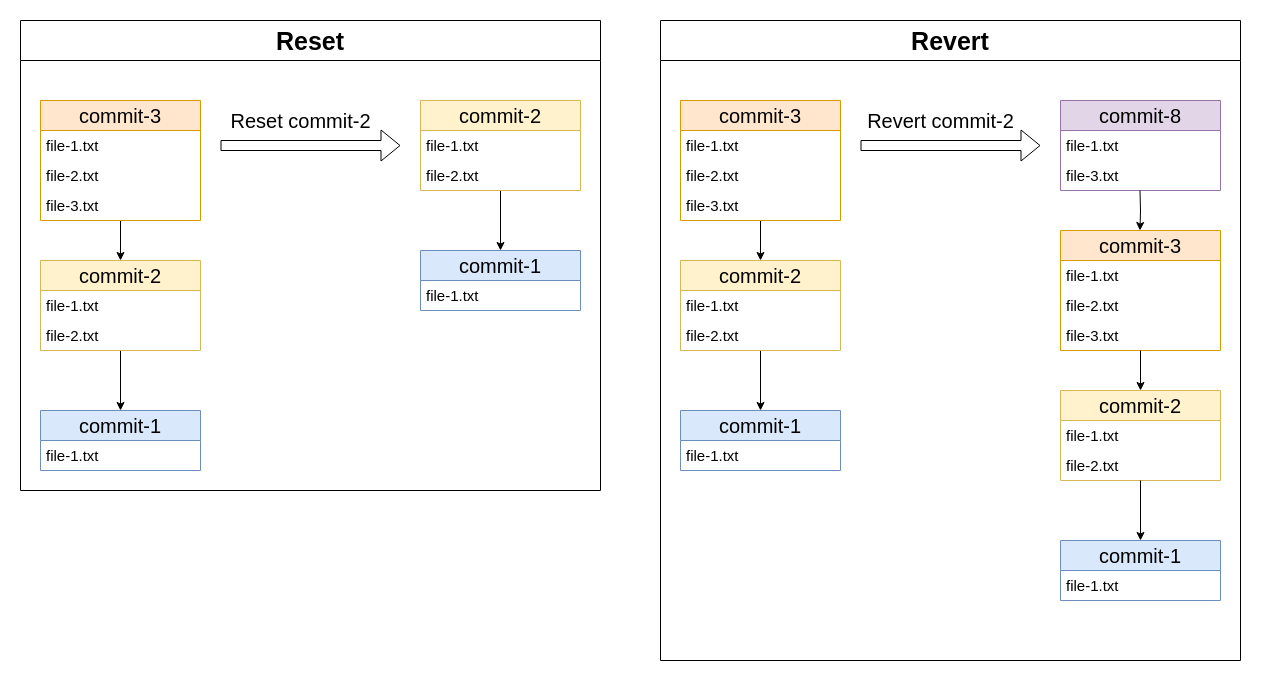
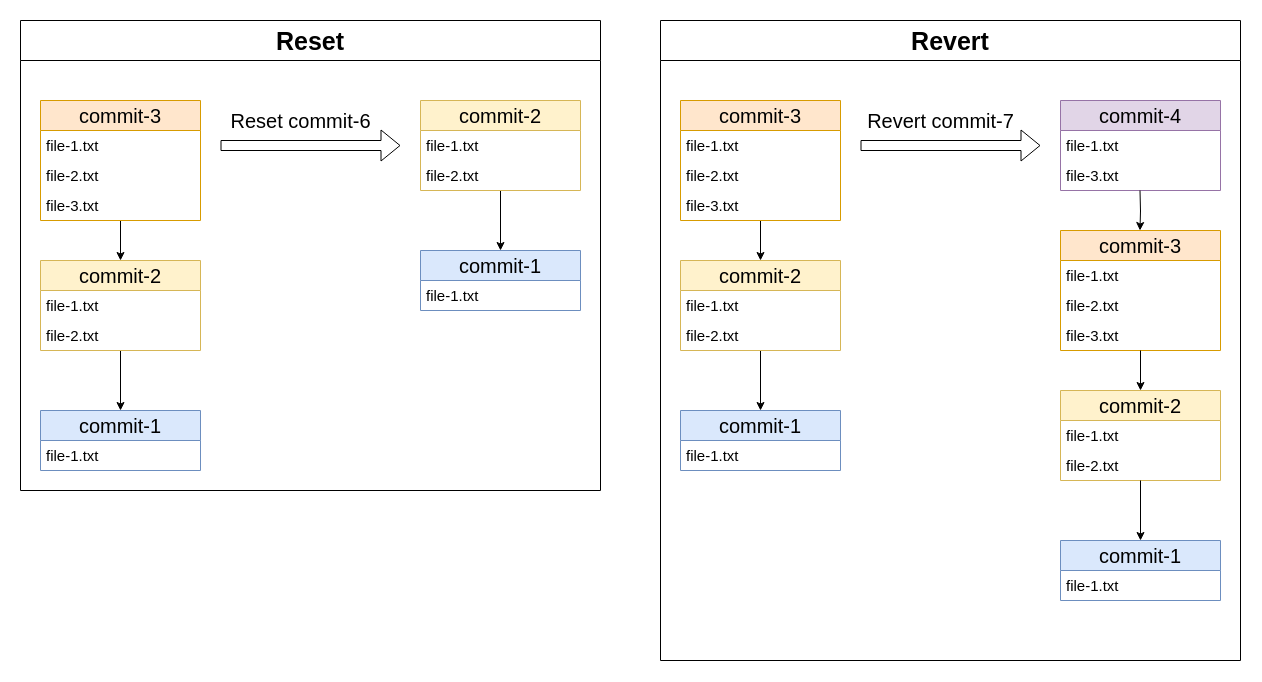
  <mxCell id="0" />
  <mxCell id="1" parent="0" />
  <mxCell id="2" style="edgeStyle=orthogonalEdgeStyle;rounded=0;orthogonalLoop=1;jettySize=auto;html=1;entryX=0.5;entryY=0;entryDx=0;entryDy=0;" edge="1" parent="1" source="3" target="8"><mxGeometry relative="1" as="geometry" /></mxCell>
  <mxCell id="3" value="&lt;font style=&quot;font-size: 20px;&quot;&gt;commit-3&lt;/font&gt;" style="swimlane;fontStyle=0;childLayout=stackLayout;horizontal=1;startSize=30;horizontalStack=0;resizeParent=1;resizeParentMax=0;resizeLast=0;collapsible=1;marginBottom=0;whiteSpace=wrap;html=1;fillColor=#ffe6cc;strokeColor=#d79b00;" vertex="1" parent="1"><mxGeometry x="40" y="100" width="160" height="120" as="geometry" /></mxCell>
  <mxCell id="4" value="&lt;font style=&quot;font-size: 15px;&quot;&gt;file-1.txt&lt;/font&gt;" style="text;strokeColor=none;fillColor=none;align=left;verticalAlign=middle;spacingLeft=4;spacingRight=4;overflow=hidden;points=[[0,0.5],[1,0.5]];portConstraint=eastwest;rotatable=0;whiteSpace=wrap;html=1;" vertex="1" parent="3"><mxGeometry y="30" width="160" height="30" as="geometry" /></mxCell>
  <mxCell id="5" value="&lt;font style=&quot;font-size: 15px;&quot;&gt;file-2.txt&lt;/font&gt;" style="text;strokeColor=none;fillColor=none;align=left;verticalAlign=middle;spacingLeft=4;spacingRight=4;overflow=hidden;points=[[0,0.5],[1,0.5]];portConstraint=eastwest;rotatable=0;whiteSpace=wrap;html=1;" vertex="1" parent="3"><mxGeometry y="60" width="160" height="30" as="geometry" /></mxCell>
  <mxCell id="6" value="&lt;font style=&quot;font-size: 15px;&quot;&gt;file-3.txt&lt;/font&gt;" style="text;strokeColor=none;fillColor=none;align=left;verticalAlign=middle;spacingLeft=4;spacingRight=4;overflow=hidden;points=[[0,0.5],[1,0.5]];portConstraint=eastwest;rotatable=0;whiteSpace=wrap;html=1;" vertex="1" parent="3"><mxGeometry y="90" width="160" height="30" as="geometry" /></mxCell>
  <mxCell id="7" style="edgeStyle=orthogonalEdgeStyle;rounded=0;orthogonalLoop=1;jettySize=auto;html=1;exitX=0.5;exitY=1;exitDx=0;exitDy=0;entryX=0.5;entryY=0;entryDx=0;entryDy=0;" edge="1" parent="1" source="8" target="11"><mxGeometry relative="1" as="geometry" /></mxCell>
  <mxCell id="8" value="&lt;font style=&quot;font-size: 20px;&quot;&gt;commit-2&lt;/font&gt;" style="swimlane;fontStyle=0;childLayout=stackLayout;horizontal=1;startSize=30;horizontalStack=0;resizeParent=1;resizeParentMax=0;resizeLast=0;collapsible=1;marginBottom=0;whiteSpace=wrap;html=1;fillColor=#fff2cc;strokeColor=#d6b656;" vertex="1" parent="1"><mxGeometry x="40" y="260" width="160" height="90" as="geometry"><mxRectangle x="-80" y="240" width="120" height="40" as="alternateBounds" /></mxGeometry></mxCell>
  <mxCell id="9" value="&lt;font style=&quot;font-size: 15px;&quot;&gt;file-1.txt&lt;/font&gt;" style="text;strokeColor=none;fillColor=none;align=left;verticalAlign=middle;spacingLeft=4;spacingRight=4;overflow=hidden;points=[[0,0.5],[1,0.5]];portConstraint=eastwest;rotatable=0;whiteSpace=wrap;html=1;" vertex="1" parent="8"><mxGeometry y="30" width="160" height="30" as="geometry" /></mxCell>
  <mxCell id="10" value="&lt;font style=&quot;font-size: 15px;&quot;&gt;file-2.txt&lt;/font&gt;" style="text;strokeColor=none;fillColor=none;align=left;verticalAlign=middle;spacingLeft=4;spacingRight=4;overflow=hidden;points=[[0,0.5],[1,0.5]];portConstraint=eastwest;rotatable=0;whiteSpace=wrap;html=1;" vertex="1" parent="8"><mxGeometry y="60" width="160" height="30" as="geometry" /></mxCell>
  <mxCell id="11" value="&lt;font style=&quot;font-size: 20px;&quot;&gt;commit-1&lt;/font&gt;" style="swimlane;fontStyle=0;childLayout=stackLayout;horizontal=1;startSize=30;horizontalStack=0;resizeParent=1;resizeParentMax=0;resizeLast=0;collapsible=1;marginBottom=0;whiteSpace=wrap;html=1;fillColor=#dae8fc;strokeColor=#6c8ebf;" vertex="1" parent="1"><mxGeometry x="40" y="410" width="160" height="60" as="geometry" /></mxCell>
  <mxCell id="12" value="&lt;font style=&quot;font-size: 15px;&quot;&gt;file-1.txt&lt;/font&gt;" style="text;strokeColor=none;fillColor=none;align=left;verticalAlign=middle;spacingLeft=4;spacingRight=4;overflow=hidden;points=[[0,0.5],[1,0.5]];portConstraint=eastwest;rotatable=0;whiteSpace=wrap;html=1;" vertex="1" parent="11"><mxGeometry y="30" width="160" height="30" as="geometry" /></mxCell>
  <mxCell id="13" value="" style="shape=flexArrow;endArrow=classic;html=1;rounded=0;" edge="1" parent="1"><mxGeometry width="50" height="50" relative="1" as="geometry"><mxPoint x="220" y="145" as="sourcePoint" /><mxPoint x="400" y="145" as="targetPoint" /></mxGeometry></mxCell>
- <mxCell id="14" value="&lt;font style=&quot;font-size: 20px;&quot;&gt;Reset commit-2&lt;/font&gt;" style="text;html=1;align=center;verticalAlign=middle;resizable=0;points=[];autosize=1;strokeColor=none;fillColor=none;" vertex="1" parent="1"><mxGeometry x="220" y="100" width="160" height="40" as="geometry" /></mxCell>
+ <mxCell id="14" value="&lt;font style=&quot;font-size: 20px;&quot;&gt;Reset commit-6&lt;/font&gt;" style="text;html=1;align=center;verticalAlign=middle;resizable=0;points=[];autosize=1;strokeColor=none;fillColor=none;" vertex="1" parent="1"><mxGeometry x="220" y="100" width="160" height="40" as="geometry" /></mxCell>
  <mxCell id="15" style="edgeStyle=orthogonalEdgeStyle;rounded=0;orthogonalLoop=1;jettySize=auto;html=1;exitX=0.5;exitY=1;exitDx=0;exitDy=0;entryX=0.5;entryY=0;entryDx=0;entryDy=0;" edge="1" parent="1" source="16" target="19"><mxGeometry relative="1" as="geometry" /></mxCell>
  <mxCell id="16" value="&lt;font style=&quot;font-size: 20px;&quot;&gt;commit-2&lt;/font&gt;" style="swimlane;fontStyle=0;childLayout=stackLayout;horizontal=1;startSize=30;horizontalStack=0;resizeParent=1;resizeParentMax=0;resizeLast=0;collapsible=1;marginBottom=0;whiteSpace=wrap;html=1;fillColor=#fff2cc;strokeColor=#d6b656;" vertex="1" parent="1"><mxGeometry x="420" y="100" width="160" height="90" as="geometry"><mxRectangle x="-80" y="240" width="120" height="40" as="alternateBounds" /></mxGeometry></mxCell>
  <mxCell id="17" value="&lt;font style=&quot;font-size: 15px;&quot;&gt;file-1.txt&lt;/font&gt;" style="text;strokeColor=none;fillColor=none;align=left;verticalAlign=middle;spacingLeft=4;spacingRight=4;overflow=hidden;points=[[0,0.5],[1,0.5]];portConstraint=eastwest;rotatable=0;whiteSpace=wrap;html=1;" vertex="1" parent="16"><mxGeometry y="30" width="160" height="30" as="geometry" /></mxCell>
  <mxCell id="18" value="&lt;font style=&quot;font-size: 15px;&quot;&gt;file-2.txt&lt;/font&gt;" style="text;strokeColor=none;fillColor=none;align=left;verticalAlign=middle;spacingLeft=4;spacingRight=4;overflow=hidden;points=[[0,0.5],[1,0.5]];portConstraint=eastwest;rotatable=0;whiteSpace=wrap;html=1;" vertex="1" parent="16"><mxGeometry y="60" width="160" height="30" as="geometry" /></mxCell>
  <mxCell id="19" value="&lt;font style=&quot;font-size: 20px;&quot;&gt;commit-1&lt;/font&gt;" style="swimlane;fontStyle=0;childLayout=stackLayout;horizontal=1;startSize=30;horizontalStack=0;resizeParent=1;resizeParentMax=0;resizeLast=0;collapsible=1;marginBottom=0;whiteSpace=wrap;html=1;fillColor=#dae8fc;strokeColor=#6c8ebf;" vertex="1" parent="1"><mxGeometry x="420" y="250" width="160" height="60" as="geometry" /></mxCell>
  <mxCell id="20" value="&lt;font style=&quot;font-size: 15px;&quot;&gt;file-1.txt&lt;/font&gt;" style="text;strokeColor=none;fillColor=none;align=left;verticalAlign=middle;spacingLeft=4;spacingRight=4;overflow=hidden;points=[[0,0.5],[1,0.5]];portConstraint=eastwest;rotatable=0;whiteSpace=wrap;html=1;" vertex="1" parent="19"><mxGeometry y="30" width="160" height="30" as="geometry" /></mxCell>
  <mxCell id="21" value="&lt;font style=&quot;font-size: 25px;&quot;&gt;Reset&lt;/font&gt;" style="swimlane;whiteSpace=wrap;html=1;startSize=40;" vertex="1" parent="1"><mxGeometry x="20" y="20" width="580" height="470" as="geometry" /></mxCell>
  <mxCell id="22" style="edgeStyle=orthogonalEdgeStyle;rounded=0;orthogonalLoop=1;jettySize=auto;html=1;entryX=0.5;entryY=0;entryDx=0;entryDy=0;" edge="1" parent="1" source="23" target="28"><mxGeometry relative="1" as="geometry" /></mxCell>
  <mxCell id="23" value="&lt;font style=&quot;font-size: 20px;&quot;&gt;commit-3&lt;/font&gt;" style="swimlane;fontStyle=0;childLayout=stackLayout;horizontal=1;startSize=30;horizontalStack=0;resizeParent=1;resizeParentMax=0;resizeLast=0;collapsible=1;marginBottom=0;whiteSpace=wrap;html=1;fillColor=#ffe6cc;strokeColor=#d79b00;" vertex="1" parent="1"><mxGeometry x="680" y="100" width="160" height="120" as="geometry" /></mxCell>
  <mxCell id="24" value="&lt;font style=&quot;font-size: 15px;&quot;&gt;file-1.txt&lt;/font&gt;" style="text;strokeColor=none;fillColor=none;align=left;verticalAlign=middle;spacingLeft=4;spacingRight=4;overflow=hidden;points=[[0,0.5],[1,0.5]];portConstraint=eastwest;rotatable=0;whiteSpace=wrap;html=1;" vertex="1" parent="23"><mxGeometry y="30" width="160" height="30" as="geometry" /></mxCell>
  <mxCell id="25" value="&lt;font style=&quot;font-size: 15px;&quot;&gt;file-2.txt&lt;/font&gt;" style="text;strokeColor=none;fillColor=none;align=left;verticalAlign=middle;spacingLeft=4;spacingRight=4;overflow=hidden;points=[[0,0.5],[1,0.5]];portConstraint=eastwest;rotatable=0;whiteSpace=wrap;html=1;" vertex="1" parent="23"><mxGeometry y="60" width="160" height="30" as="geometry" /></mxCell>
  <mxCell id="26" value="&lt;font style=&quot;font-size: 15px;&quot;&gt;file-3.txt&lt;/font&gt;" style="text;strokeColor=none;fillColor=none;align=left;verticalAlign=middle;spacingLeft=4;spacingRight=4;overflow=hidden;points=[[0,0.5],[1,0.5]];portConstraint=eastwest;rotatable=0;whiteSpace=wrap;html=1;" vertex="1" parent="23"><mxGeometry y="90" width="160" height="30" as="geometry" /></mxCell>
  <mxCell id="27" style="edgeStyle=orthogonalEdgeStyle;rounded=0;orthogonalLoop=1;jettySize=auto;html=1;exitX=0.5;exitY=1;exitDx=0;exitDy=0;entryX=0.5;entryY=0;entryDx=0;entryDy=0;" edge="1" parent="1" source="28" target="31"><mxGeometry relative="1" as="geometry" /></mxCell>
  <mxCell id="28" value="&lt;font style=&quot;font-size: 20px;&quot;&gt;commit-2&lt;/font&gt;" style="swimlane;fontStyle=0;childLayout=stackLayout;horizontal=1;startSize=30;horizontalStack=0;resizeParent=1;resizeParentMax=0;resizeLast=0;collapsible=1;marginBottom=0;whiteSpace=wrap;html=1;fillColor=#fff2cc;strokeColor=#d6b656;" vertex="1" parent="1"><mxGeometry x="680" y="260" width="160" height="90" as="geometry"><mxRectangle x="-80" y="240" width="120" height="40" as="alternateBounds" /></mxGeometry></mxCell>
  <mxCell id="29" value="&lt;font style=&quot;font-size: 15px;&quot;&gt;file-1.txt&lt;/font&gt;" style="text;strokeColor=none;fillColor=none;align=left;verticalAlign=middle;spacingLeft=4;spacingRight=4;overflow=hidden;points=[[0,0.5],[1,0.5]];portConstraint=eastwest;rotatable=0;whiteSpace=wrap;html=1;" vertex="1" parent="28"><mxGeometry y="30" width="160" height="30" as="geometry" /></mxCell>
  <mxCell id="30" value="&lt;font style=&quot;font-size: 15px;&quot;&gt;file-2.txt&lt;/font&gt;" style="text;strokeColor=none;fillColor=none;align=left;verticalAlign=middle;spacingLeft=4;spacingRight=4;overflow=hidden;points=[[0,0.5],[1,0.5]];portConstraint=eastwest;rotatable=0;whiteSpace=wrap;html=1;" vertex="1" parent="28"><mxGeometry y="60" width="160" height="30" as="geometry" /></mxCell>
  <mxCell id="31" value="&lt;font style=&quot;font-size: 20px;&quot;&gt;commit-1&lt;/font&gt;" style="swimlane;fontStyle=0;childLayout=stackLayout;horizontal=1;startSize=30;horizontalStack=0;resizeParent=1;resizeParentMax=0;resizeLast=0;collapsible=1;marginBottom=0;whiteSpace=wrap;html=1;fillColor=#dae8fc;strokeColor=#6c8ebf;" vertex="1" parent="1"><mxGeometry x="680" y="410" width="160" height="60" as="geometry" /></mxCell>
  <mxCell id="32" value="&lt;font style=&quot;font-size: 15px;&quot;&gt;file-1.txt&lt;/font&gt;" style="text;strokeColor=none;fillColor=none;align=left;verticalAlign=middle;spacingLeft=4;spacingRight=4;overflow=hidden;points=[[0,0.5],[1,0.5]];portConstraint=eastwest;rotatable=0;whiteSpace=wrap;html=1;" vertex="1" parent="31"><mxGeometry y="30" width="160" height="30" as="geometry" /></mxCell>
  <mxCell id="33" value="" style="shape=flexArrow;endArrow=classic;html=1;rounded=0;" edge="1" parent="1"><mxGeometry width="50" height="50" relative="1" as="geometry"><mxPoint x="860" y="145" as="sourcePoint" /><mxPoint x="1040" y="145" as="targetPoint" /></mxGeometry></mxCell>
- <mxCell id="34" value="&lt;font style=&quot;font-size: 20px;&quot;&gt;Revert commit-2&lt;/font&gt;" style="text;html=1;align=center;verticalAlign=middle;resizable=0;points=[];autosize=1;strokeColor=none;fillColor=none;" vertex="1" parent="1"><mxGeometry x="855" y="100" width="170" height="40" as="geometry" /></mxCell>
+ <mxCell id="34" value="&lt;font style=&quot;font-size: 20px;&quot;&gt;Revert commit-7&lt;/font&gt;" style="text;html=1;align=center;verticalAlign=middle;resizable=0;points=[];autosize=1;strokeColor=none;fillColor=none;" vertex="1" parent="1"><mxGeometry x="855" y="100" width="170" height="40" as="geometry" /></mxCell>
  <mxCell id="35" value="&lt;font style=&quot;font-size: 25px;&quot;&gt;Revert&lt;/font&gt;" style="swimlane;whiteSpace=wrap;html=1;startSize=40;" vertex="1" parent="1"><mxGeometry x="660" y="20" width="580" height="640" as="geometry" /></mxCell>
  <mxCell id="36" value="&lt;font style=&quot;font-size: 20px;&quot;&gt;commit-3&lt;/font&gt;" style="swimlane;fontStyle=0;childLayout=stackLayout;horizontal=1;startSize=30;horizontalStack=0;resizeParent=1;resizeParentMax=0;resizeLast=0;collapsible=1;marginBottom=0;whiteSpace=wrap;html=1;fillColor=#ffe6cc;strokeColor=#d79b00;" vertex="1" parent="35"><mxGeometry x="400" y="210" width="160" height="120" as="geometry" /></mxCell>
  <mxCell id="37" value="&lt;font style=&quot;font-size: 15px;&quot;&gt;file-1.txt&lt;/font&gt;" style="text;strokeColor=none;fillColor=none;align=left;verticalAlign=middle;spacingLeft=4;spacingRight=4;overflow=hidden;points=[[0,0.5],[1,0.5]];portConstraint=eastwest;rotatable=0;whiteSpace=wrap;html=1;" vertex="1" parent="36"><mxGeometry y="30" width="160" height="30" as="geometry" /></mxCell>
  <mxCell id="38" value="&lt;font style=&quot;font-size: 15px;&quot;&gt;file-2.txt&lt;/font&gt;" style="text;strokeColor=none;fillColor=none;align=left;verticalAlign=middle;spacingLeft=4;spacingRight=4;overflow=hidden;points=[[0,0.5],[1,0.5]];portConstraint=eastwest;rotatable=0;whiteSpace=wrap;html=1;" vertex="1" parent="36"><mxGeometry y="60" width="160" height="30" as="geometry" /></mxCell>
  <mxCell id="39" value="&lt;font style=&quot;font-size: 15px;&quot;&gt;file-3.txt&lt;/font&gt;" style="text;strokeColor=none;fillColor=none;align=left;verticalAlign=middle;spacingLeft=4;spacingRight=4;overflow=hidden;points=[[0,0.5],[1,0.5]];portConstraint=eastwest;rotatable=0;whiteSpace=wrap;html=1;" vertex="1" parent="36"><mxGeometry y="90" width="160" height="30" as="geometry" /></mxCell>
  <mxCell id="40" value="&lt;font style=&quot;font-size: 20px;&quot;&gt;commit-2&lt;/font&gt;" style="swimlane;fontStyle=0;childLayout=stackLayout;horizontal=1;startSize=30;horizontalStack=0;resizeParent=1;resizeParentMax=0;resizeLast=0;collapsible=1;marginBottom=0;whiteSpace=wrap;html=1;fillColor=#fff2cc;strokeColor=#d6b656;" vertex="1" parent="35"><mxGeometry x="400" y="370" width="160" height="90" as="geometry"><mxRectangle x="-80" y="240" width="120" height="40" as="alternateBounds" /></mxGeometry></mxCell>
  <mxCell id="41" value="&lt;font style=&quot;font-size: 15px;&quot;&gt;file-1.txt&lt;/font&gt;" style="text;strokeColor=none;fillColor=none;align=left;verticalAlign=middle;spacingLeft=4;spacingRight=4;overflow=hidden;points=[[0,0.5],[1,0.5]];portConstraint=eastwest;rotatable=0;whiteSpace=wrap;html=1;" vertex="1" parent="40"><mxGeometry y="30" width="160" height="30" as="geometry" /></mxCell>
  <mxCell id="42" value="&lt;font style=&quot;font-size: 15px;&quot;&gt;file-2.txt&lt;/font&gt;" style="text;strokeColor=none;fillColor=none;align=left;verticalAlign=middle;spacingLeft=4;spacingRight=4;overflow=hidden;points=[[0,0.5],[1,0.5]];portConstraint=eastwest;rotatable=0;whiteSpace=wrap;html=1;" vertex="1" parent="40"><mxGeometry y="60" width="160" height="30" as="geometry" /></mxCell>
  <mxCell id="43" style="edgeStyle=orthogonalEdgeStyle;rounded=0;orthogonalLoop=1;jettySize=auto;html=1;entryX=0.5;entryY=0;entryDx=0;entryDy=0;" edge="1" parent="35" source="36" target="40"><mxGeometry relative="1" as="geometry" /></mxCell>
  <mxCell id="44" value="&lt;font style=&quot;font-size: 20px;&quot;&gt;commit-1&lt;/font&gt;" style="swimlane;fontStyle=0;childLayout=stackLayout;horizontal=1;startSize=30;horizontalStack=0;resizeParent=1;resizeParentMax=0;resizeLast=0;collapsible=1;marginBottom=0;whiteSpace=wrap;html=1;fillColor=#dae8fc;strokeColor=#6c8ebf;" vertex="1" parent="35"><mxGeometry x="400" y="520" width="160" height="60" as="geometry" /></mxCell>
  <mxCell id="45" value="&lt;font style=&quot;font-size: 15px;&quot;&gt;file-1.txt&lt;/font&gt;" style="text;strokeColor=none;fillColor=none;align=left;verticalAlign=middle;spacingLeft=4;spacingRight=4;overflow=hidden;points=[[0,0.5],[1,0.5]];portConstraint=eastwest;rotatable=0;whiteSpace=wrap;html=1;" vertex="1" parent="44"><mxGeometry y="30" width="160" height="30" as="geometry" /></mxCell>
  <mxCell id="46" style="edgeStyle=orthogonalEdgeStyle;rounded=0;orthogonalLoop=1;jettySize=auto;html=1;exitX=0.5;exitY=1;exitDx=0;exitDy=0;entryX=0.5;entryY=0;entryDx=0;entryDy=0;" edge="1" parent="35" source="40" target="44"><mxGeometry relative="1" as="geometry" /></mxCell>
- <mxCell id="47" value="&lt;font style=&quot;font-size: 20px;&quot;&gt;commit-8&lt;/font&gt;" style="swimlane;fontStyle=0;childLayout=stackLayout;horizontal=1;startSize=30;horizontalStack=0;resizeParent=1;resizeParentMax=0;resizeLast=0;collapsible=1;marginBottom=0;whiteSpace=wrap;html=1;fillColor=#e1d5e7;strokeColor=#9673a6;" vertex="1" parent="35"><mxGeometry x="400" y="80" width="160" height="90" as="geometry" /></mxCell>
+ <mxCell id="47" value="&lt;font style=&quot;font-size: 20px;&quot;&gt;commit-4&lt;/font&gt;" style="swimlane;fontStyle=0;childLayout=stackLayout;horizontal=1;startSize=30;horizontalStack=0;resizeParent=1;resizeParentMax=0;resizeLast=0;collapsible=1;marginBottom=0;whiteSpace=wrap;html=1;fillColor=#e1d5e7;strokeColor=#9673a6;" vertex="1" parent="35"><mxGeometry x="400" y="80" width="160" height="90" as="geometry" /></mxCell>
  <mxCell id="48" value="&lt;font style=&quot;font-size: 15px;&quot;&gt;file-1.txt&lt;/font&gt;" style="text;strokeColor=none;fillColor=none;align=left;verticalAlign=middle;spacingLeft=4;spacingRight=4;overflow=hidden;points=[[0,0.5],[1,0.5]];portConstraint=eastwest;rotatable=0;whiteSpace=wrap;html=1;" vertex="1" parent="47"><mxGeometry y="30" width="160" height="30" as="geometry" /></mxCell>
  <mxCell id="49" value="&lt;font style=&quot;font-size: 15px;&quot;&gt;file-3.txt&lt;/font&gt;" style="text;strokeColor=none;fillColor=none;align=left;verticalAlign=middle;spacingLeft=4;spacingRight=4;overflow=hidden;points=[[0,0.5],[1,0.5]];portConstraint=eastwest;rotatable=0;whiteSpace=wrap;html=1;" vertex="1" parent="47"><mxGeometry y="60" width="160" height="30" as="geometry" /></mxCell>
  <mxCell id="50" style="edgeStyle=orthogonalEdgeStyle;rounded=0;orthogonalLoop=1;jettySize=auto;html=1;entryX=0.5;entryY=0;entryDx=0;entryDy=0;" edge="1" parent="35"><mxGeometry relative="1" as="geometry"><mxPoint x="479.5" y="170" as="sourcePoint" /><mxPoint x="479.5" y="210" as="targetPoint" /></mxGeometry></mxCell>
